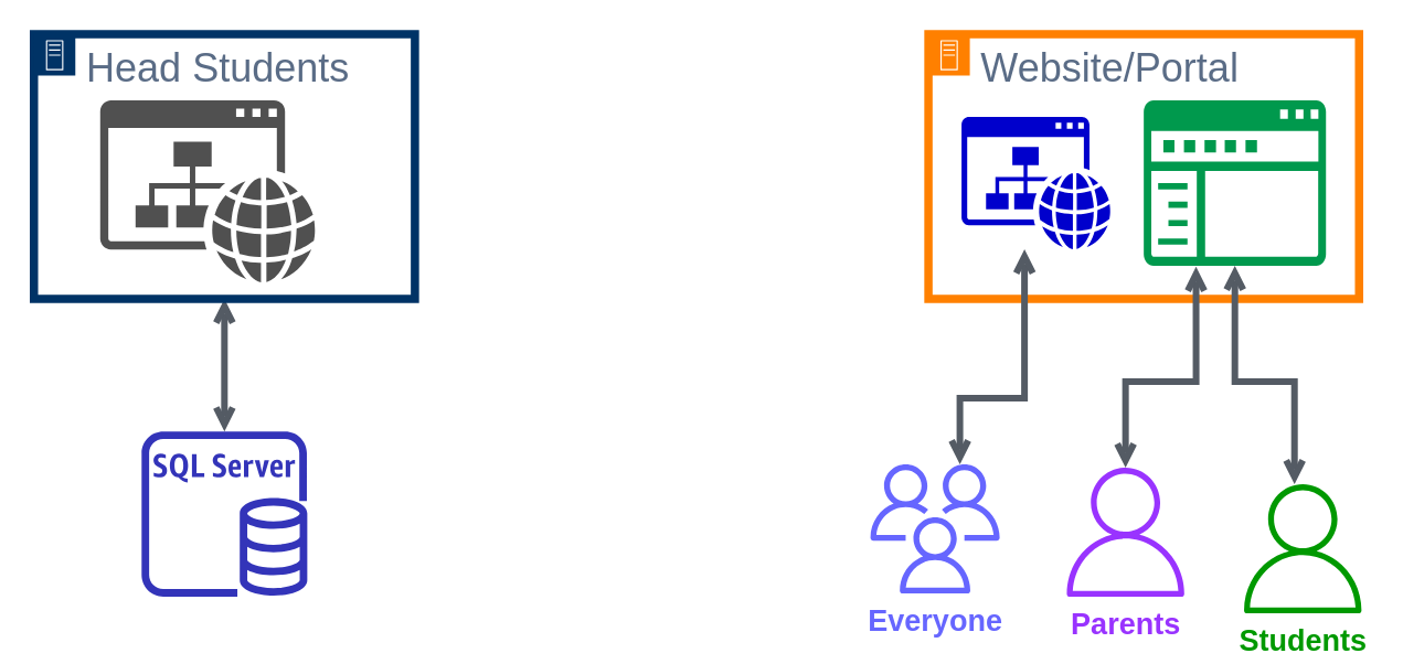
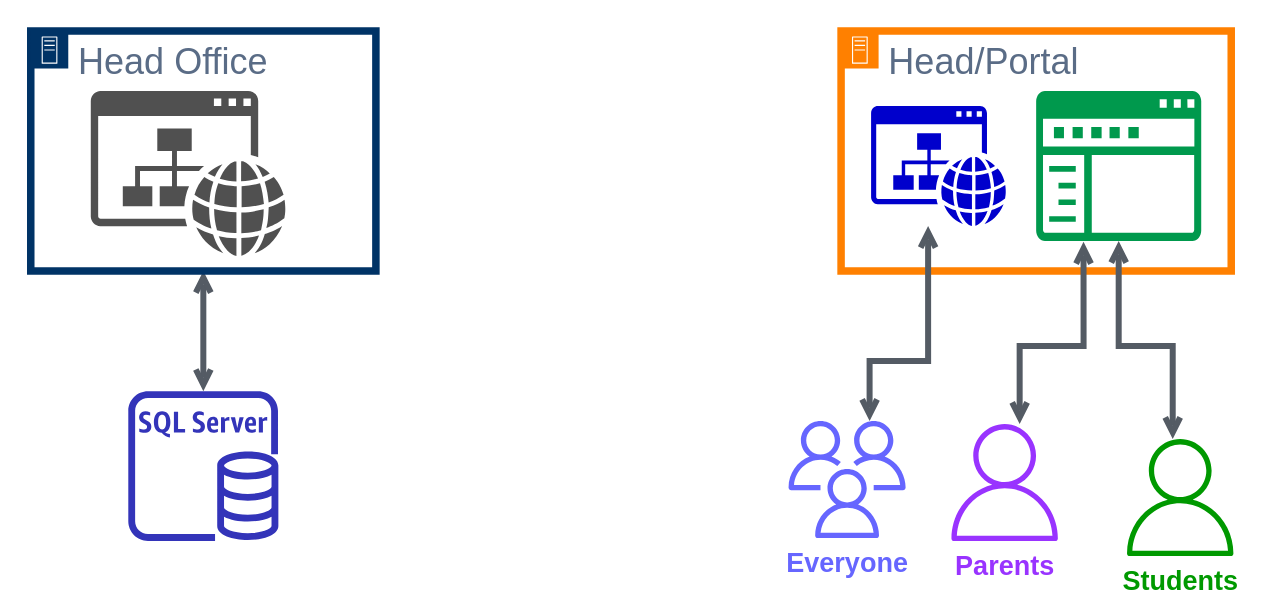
  <mxCell id="0" />
  <mxCell id="1" parent="0" />
  <mxCell id="2" value="" style="outlineConnect=0;fontColor=#232F3E;gradientColor=none;fillColor=#3334B9;strokeColor=none;dashed=0;verticalLabelPosition=bottom;verticalAlign=top;align=center;html=1;fontSize=12;fontStyle=0;aspect=fixed;pointerEvents=1;shape=mxgraph.aws4.rds_sql_server_instance;" vertex="1" parent="1"><mxGeometry x="85" y="260" width="100" height="100" as="geometry" /></mxCell>
  <mxCell id="3" value="" style="edgeStyle=orthogonalEdgeStyle;html=1;endArrow=open;elbow=vertical;startArrow=open;startFill=0;endFill=0;strokeColor=#545B64;rounded=0;exitX=0.5;exitY=1;exitDx=0;exitDy=0;strokeWidth=4;" edge="1" parent="1" source="9" target="2"><mxGeometry width="100" relative="1" as="geometry"><mxPoint x="90" y="160" as="sourcePoint" /><mxPoint x="490" y="160" as="targetPoint" /></mxGeometry></mxCell>
- <mxCell id="4" value="&lt;span style=&quot;font-size: 24px&quot;&gt;Website/Portal&lt;/span&gt;" style="points=[[0,0],[0.25,0],[0.5,0],[0.75,0],[1,0],[1,0.25],[1,0.5],[1,0.75],[1,1],[0.75,1],[0.5,1],[0.25,1],[0,1],[0,0.75],[0,0.5],[0,0.25]];outlineConnect=0;gradientColor=none;html=1;whiteSpace=wrap;fontSize=12;fontStyle=0;shape=mxgraph.aws4.group;grIcon=mxgraph.aws4.group_on_premise;fillColor=none;verticalAlign=top;align=left;spacingLeft=30;fontColor=#5A6C86;dashed=0;strokeWidth=5;strokeColor=#FF8000;" vertex="1" parent="1"><mxGeometry x="560" y="20" width="260" height="160" as="geometry" /></mxCell>
- <mxCell id="5" value="&lt;font style=&quot;font-size: 18px&quot; color=&quot;#9933ff&quot;&gt;&lt;b&gt;Parents&lt;/b&gt;&lt;/font&gt;" style="outlineConnect=0;fontColor=#232F3E;gradientColor=none;strokeColor=none;dashed=0;verticalLabelPosition=bottom;verticalAlign=top;align=center;html=1;fontSize=12;fontStyle=0;aspect=fixed;pointerEvents=1;shape=mxgraph.aws4.user;sketch=0;strokeWidth=3;fillColor=#9933FF;" vertex="1" parent="1"><mxGeometry x="640" y="282" width="78" height="78" as="geometry" /></mxCell>
+ <mxCell id="4" value="&lt;span style=&quot;font-size: 24px&quot;&gt;Head/Portal&lt;/span&gt;" style="points=[[0,0],[0.25,0],[0.5,0],[0.75,0],[1,0],[1,0.25],[1,0.5],[1,0.75],[1,1],[0.75,1],[0.5,1],[0.25,1],[0,1],[0,0.75],[0,0.5],[0,0.25]];outlineConnect=0;gradientColor=none;html=1;whiteSpace=wrap;fontSize=12;fontStyle=0;shape=mxgraph.aws4.group;grIcon=mxgraph.aws4.group_on_premise;fillColor=none;verticalAlign=top;align=left;spacingLeft=30;fontColor=#5A6C86;dashed=0;strokeWidth=5;strokeColor=#FF8000;" vertex="1" parent="1"><mxGeometry x="560" y="20" width="260" height="160" as="geometry" /></mxCell>
+ <mxCell id="5" value="&lt;font style=&quot;font-size: 18px&quot; color=&quot;#9933ff&quot;&gt;&lt;b&gt;Parents&lt;/b&gt;&lt;/font&gt;" style="outlineConnect=0;fontColor=#232F3E;gradientColor=none;strokeColor=none;dashed=0;verticalLabelPosition=bottom;verticalAlign=top;align=center;html=1;fontSize=12;fontStyle=0;aspect=fixed;pointerEvents=1;shape=mxgraph.aws4.user;sketch=0;strokeWidth=3;fillColor=#9933FF;" vertex="1" parent="1"><mxGeometry x="630" y="282" width="78" height="78" as="geometry" /></mxCell>
  <mxCell id="6" value="" style="pointerEvents=1;shadow=0;dashed=0;html=1;strokeColor=none;labelPosition=center;verticalLabelPosition=bottom;verticalAlign=top;align=center;fillColor=#00994D;shape=mxgraph.mscae.intune.company_portal;sketch=0;" vertex="1" parent="1"><mxGeometry x="690" y="60" width="110" height="100" as="geometry" /></mxCell>
  <mxCell id="7" value="" style="pointerEvents=1;shadow=0;dashed=0;html=1;strokeColor=none;labelPosition=center;verticalLabelPosition=bottom;verticalAlign=top;outlineConnect=0;align=center;shape=mxgraph.office.concepts.website;sketch=0;fillColor=#0000CC;" vertex="1" parent="1"><mxGeometry x="580" y="70" width="90" height="80" as="geometry" /></mxCell>
  <mxCell id="8" value="" style="pointerEvents=1;shadow=0;dashed=0;html=1;strokeColor=none;fillColor=#505050;labelPosition=center;verticalLabelPosition=bottom;verticalAlign=top;outlineConnect=0;align=center;shape=mxgraph.office.concepts.website;sketch=0;" vertex="1" parent="1"><mxGeometry x="60" y="60" width="130" height="110" as="geometry" /></mxCell>
- <mxCell id="9" value="&lt;span style=&quot;font-size: 24px&quot;&gt;Head Students&lt;/span&gt;" style="points=[[0,0],[0.25,0],[0.5,0],[0.75,0],[1,0],[1,0.25],[1,0.5],[1,0.75],[1,1],[0.75,1],[0.5,1],[0.25,1],[0,1],[0,0.75],[0,0.5],[0,0.25]];outlineConnect=0;gradientColor=none;html=1;whiteSpace=wrap;fontSize=12;fontStyle=0;shape=mxgraph.aws4.group;grIcon=mxgraph.aws4.group_on_premise;fillColor=none;verticalAlign=top;align=left;spacingLeft=30;fontColor=#5A6C86;dashed=0;strokeWidth=5;strokeColor=#003366;" vertex="1" parent="1"><mxGeometry x="20" y="20" width="230" height="160" as="geometry" /></mxCell>
+ <mxCell id="9" value="&lt;span style=&quot;font-size: 24px&quot;&gt;Head Office&lt;/span&gt;" style="points=[[0,0],[0.25,0],[0.5,0],[0.75,0],[1,0],[1,0.25],[1,0.5],[1,0.75],[1,1],[0.75,1],[0.5,1],[0.25,1],[0,1],[0,0.75],[0,0.5],[0,0.25]];outlineConnect=0;gradientColor=none;html=1;whiteSpace=wrap;fontSize=12;fontStyle=0;shape=mxgraph.aws4.group;grIcon=mxgraph.aws4.group_on_premise;fillColor=none;verticalAlign=top;align=left;spacingLeft=30;fontColor=#5A6C86;dashed=0;strokeWidth=5;strokeColor=#003366;" vertex="1" parent="1"><mxGeometry x="20" y="20" width="230" height="160" as="geometry" /></mxCell>
  <mxCell id="10" value="&lt;font size=&quot;1&quot; color=&quot;#009900&quot;&gt;&lt;b style=&quot;font-size: 18px&quot;&gt;Students&lt;/b&gt;&lt;/font&gt;" style="outlineConnect=0;fontColor=#232F3E;gradientColor=none;strokeColor=none;dashed=0;verticalLabelPosition=bottom;verticalAlign=top;align=center;html=1;fontSize=12;fontStyle=0;aspect=fixed;pointerEvents=1;shape=mxgraph.aws4.user;sketch=0;strokeWidth=3;fillColor=#009900;" vertex="1" parent="1"><mxGeometry x="747" y="292" width="78" height="78" as="geometry" /></mxCell>
  <mxCell id="11" value="" style="edgeStyle=orthogonalEdgeStyle;html=1;endArrow=open;elbow=vertical;startArrow=open;startFill=0;endFill=0;strokeColor=#545B64;rounded=0;exitX=0.5;exitY=1;exitDx=0;exitDy=0;exitPerimeter=0;strokeWidth=4;" edge="1" parent="1" source="6" target="10"><mxGeometry width="100" relative="1" as="geometry"><mxPoint x="370" y="240" as="sourcePoint" /><mxPoint x="470" y="240" as="targetPoint" /><Array as="points"><mxPoint x="745" y="230" /><mxPoint x="781" y="230" /></Array></mxGeometry></mxCell>
  <mxCell id="12" value="" style="edgeStyle=orthogonalEdgeStyle;html=1;endArrow=open;elbow=vertical;startArrow=open;startFill=0;endFill=0;strokeColor=#545B64;rounded=0;exitX=0.287;exitY=1.006;exitDx=0;exitDy=0;exitPerimeter=0;strokeWidth=4;" edge="1" parent="1" source="6" target="5"><mxGeometry width="100" relative="1" as="geometry"><mxPoint x="630" y="194" as="sourcePoint" /><mxPoint x="660" y="270" as="targetPoint" /><Array as="points"><mxPoint x="722" y="230" /><mxPoint x="679" y="230" /></Array></mxGeometry></mxCell>
  <mxCell id="13" value="" style="edgeStyle=orthogonalEdgeStyle;html=1;endArrow=open;elbow=vertical;startArrow=open;startFill=0;endFill=0;strokeColor=#545B64;rounded=0;strokeWidth=4;" edge="1" parent="1" source="7" target="14"><mxGeometry width="100" relative="1" as="geometry"><mxPoint x="617.97" y="160" as="sourcePoint" /><mxPoint x="579" y="282.065" as="targetPoint" /><Array as="points"><mxPoint x="618" y="240" /><mxPoint x="579" y="240" /></Array></mxGeometry></mxCell>
  <mxCell id="14" value="&lt;font style=&quot;font-size: 18px&quot; color=&quot;#6666ff&quot;&gt;&lt;b&gt;Everyone&lt;/b&gt;&lt;/font&gt;" style="outlineConnect=0;fontColor=#232F3E;gradientColor=none;strokeColor=none;dashed=0;verticalLabelPosition=bottom;verticalAlign=top;align=center;html=1;fontSize=12;fontStyle=0;aspect=fixed;pointerEvents=1;shape=mxgraph.aws4.users;sketch=0;strokeWidth=3;fillColor=#6666FF;" vertex="1" parent="1"><mxGeometry x="525" y="280" width="78" height="78" as="geometry" /></mxCell>
